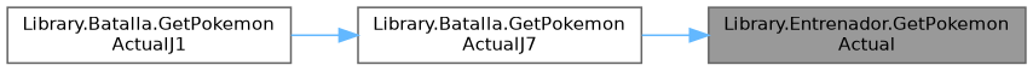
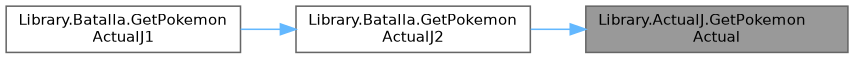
  digraph {
    rankdir=RL
    node [color=grey40 fillcolor=white fontname=Helvetica fontsize=10 shape=box style=filled]
    edge [color=steelblue1 dir=back fontname=Helvetica fontsize=10 labelfontname=Helvetica labelfontsize=10 style=solid]
-   n1 [color=gray40 fillcolor=grey60 fontcolor=black height=0.2 label="Library.Entrenador.GetPokemon\lActual" width=0.4]
-   n2 [height=0.2 label="Library.Batalla.GetPokemon\lActualJ7" width=0.4]
+   n1 [color=gray40 fillcolor=grey60 fontcolor=black height=0.2 label="Library.ActualJ.GetPokemon\lActual" width=0.4]
+   n2 [height=0.2 label="Library.Batalla.GetPokemon\lActualJ2" width=0.4]
    n3 [height=0.2 label="Library.Batalla.GetPokemon\lActualJ1" width=0.4]
    n1 -> n2
    n2 -> n3
  }
